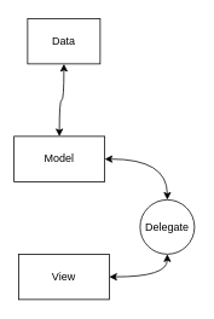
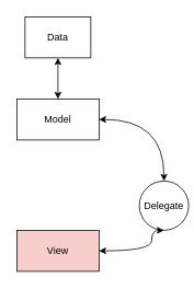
  <mxCell id="0" />
  <mxCell id="1" parent="0" />
  <mxCell id="2" style="edgeStyle=orthogonalEdgeStyle;rounded=1;orthogonalLoop=1;jettySize=auto;html=1;curved=1;startArrow=classic;startFill=1;" edge="1" parent="1" source="3" target="5"><mxGeometry relative="1" as="geometry" /></mxCell>
- <mxCell id="3" value="Model" style="rounded=0;whiteSpace=wrap;html=1;" vertex="1" parent="1"><mxGeometry x="15" y="150" width="100" height="50" as="geometry" /></mxCell>
- <mxCell id="4" value="View" style="rounded=0;whiteSpace=wrap;html=1;" vertex="1" parent="1"><mxGeometry x="20" y="280" width="100" height="50" as="geometry" /></mxCell>
- <mxCell id="5" value="Delegate" style="ellipse;whiteSpace=wrap;html=1;aspect=fixed;" vertex="1" parent="1"><mxGeometry x="154" y="220" width="60" height="60" as="geometry" /></mxCell>
+ <mxCell id="3" value="Model" style="rounded=0;whiteSpace=wrap;html=1;" vertex="1" parent="1"><mxGeometry x="20" y="120" width="100" height="50" as="geometry" /></mxCell>
+ <mxCell id="4" value="View" style="rounded=0;whiteSpace=wrap;html=1;fillColor=#f8cecc;" vertex="1" parent="1"><mxGeometry x="20" y="280" width="100" height="50" as="geometry" /></mxCell>
+ <mxCell id="5" value="Delegate" style="ellipse;whiteSpace=wrap;html=1;aspect=fixed;" vertex="1" parent="1"><mxGeometry x="169" y="220" width="60" height="60" as="geometry" /></mxCell>
  <mxCell id="6" style="edgeStyle=orthogonalEdgeStyle;rounded=1;orthogonalLoop=1;jettySize=auto;html=1;curved=1;startArrow=classic;startFill=1;exitX=0.5;exitY=1;exitDx=0;exitDy=0;entryX=1;entryY=0.5;entryDx=0;entryDy=0;" edge="1" parent="1" source="5" target="4"><mxGeometry relative="1" as="geometry"><mxPoint x="152" y="340" as="sourcePoint" /><mxPoint x="216" y="415" as="targetPoint" /><Array as="points"><mxPoint x="184" y="305" /></Array></mxGeometry></mxCell>
  <mxCell id="7" style="edgeStyle=orthogonalEdgeStyle;curved=1;rounded=1;orthogonalLoop=1;jettySize=auto;html=1;entryX=0.5;entryY=0;entryDx=0;entryDy=0;startArrow=classic;startFill=1;" edge="1" parent="1" source="8" target="3"><mxGeometry relative="1" as="geometry" /></mxCell>
  <mxCell id="8" value="Data" style="rounded=0;whiteSpace=wrap;html=1;dashed=0;" vertex="1" parent="1"><mxGeometry x="30" y="20" width="80" height="50" as="geometry" /></mxCell>
